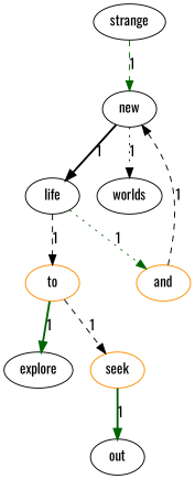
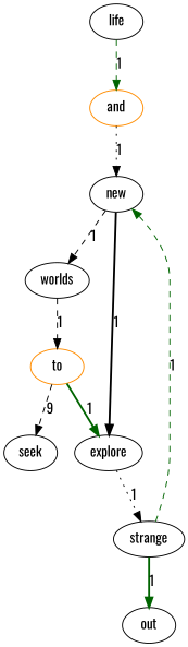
  digraph {
    fontname=Oswald
    node [color=black fontname=Oswald]
    edge [color=black fontname=Oswald style=dashed]
    new
    and [color=darkorange]
    life
    worlds
    to [color=darkorange]
    explore
    strange
-   seek [color=darkorange]
+   seek
    out
-   new -> life [label=1 style=bold]
-   new -> worlds [label=1 style=dotted]
-   and -> new [label=1]
-   life -> and [color=darkgreen label=1 style=dotted]
-   life -> to [label=1]
+   new -> explore [label=1 style=bold]
+   new -> worlds [label=1]
+   and -> new [label=1 style=dotted]
+   life -> and [color=darkgreen label=1]
+   worlds -> to [label=1]
    to -> explore [color=darkgreen label=1 style=bold]
-   to -> seek [label=1]
+   to -> seek [label=9]
+   explore -> strange [label=1 style=dotted]
    strange -> new [color=darkgreen label=1]
-   seek -> out [color=darkgreen label=1 style=bold]
+   strange -> out [color=darkgreen label=1 style=bold]
  }
